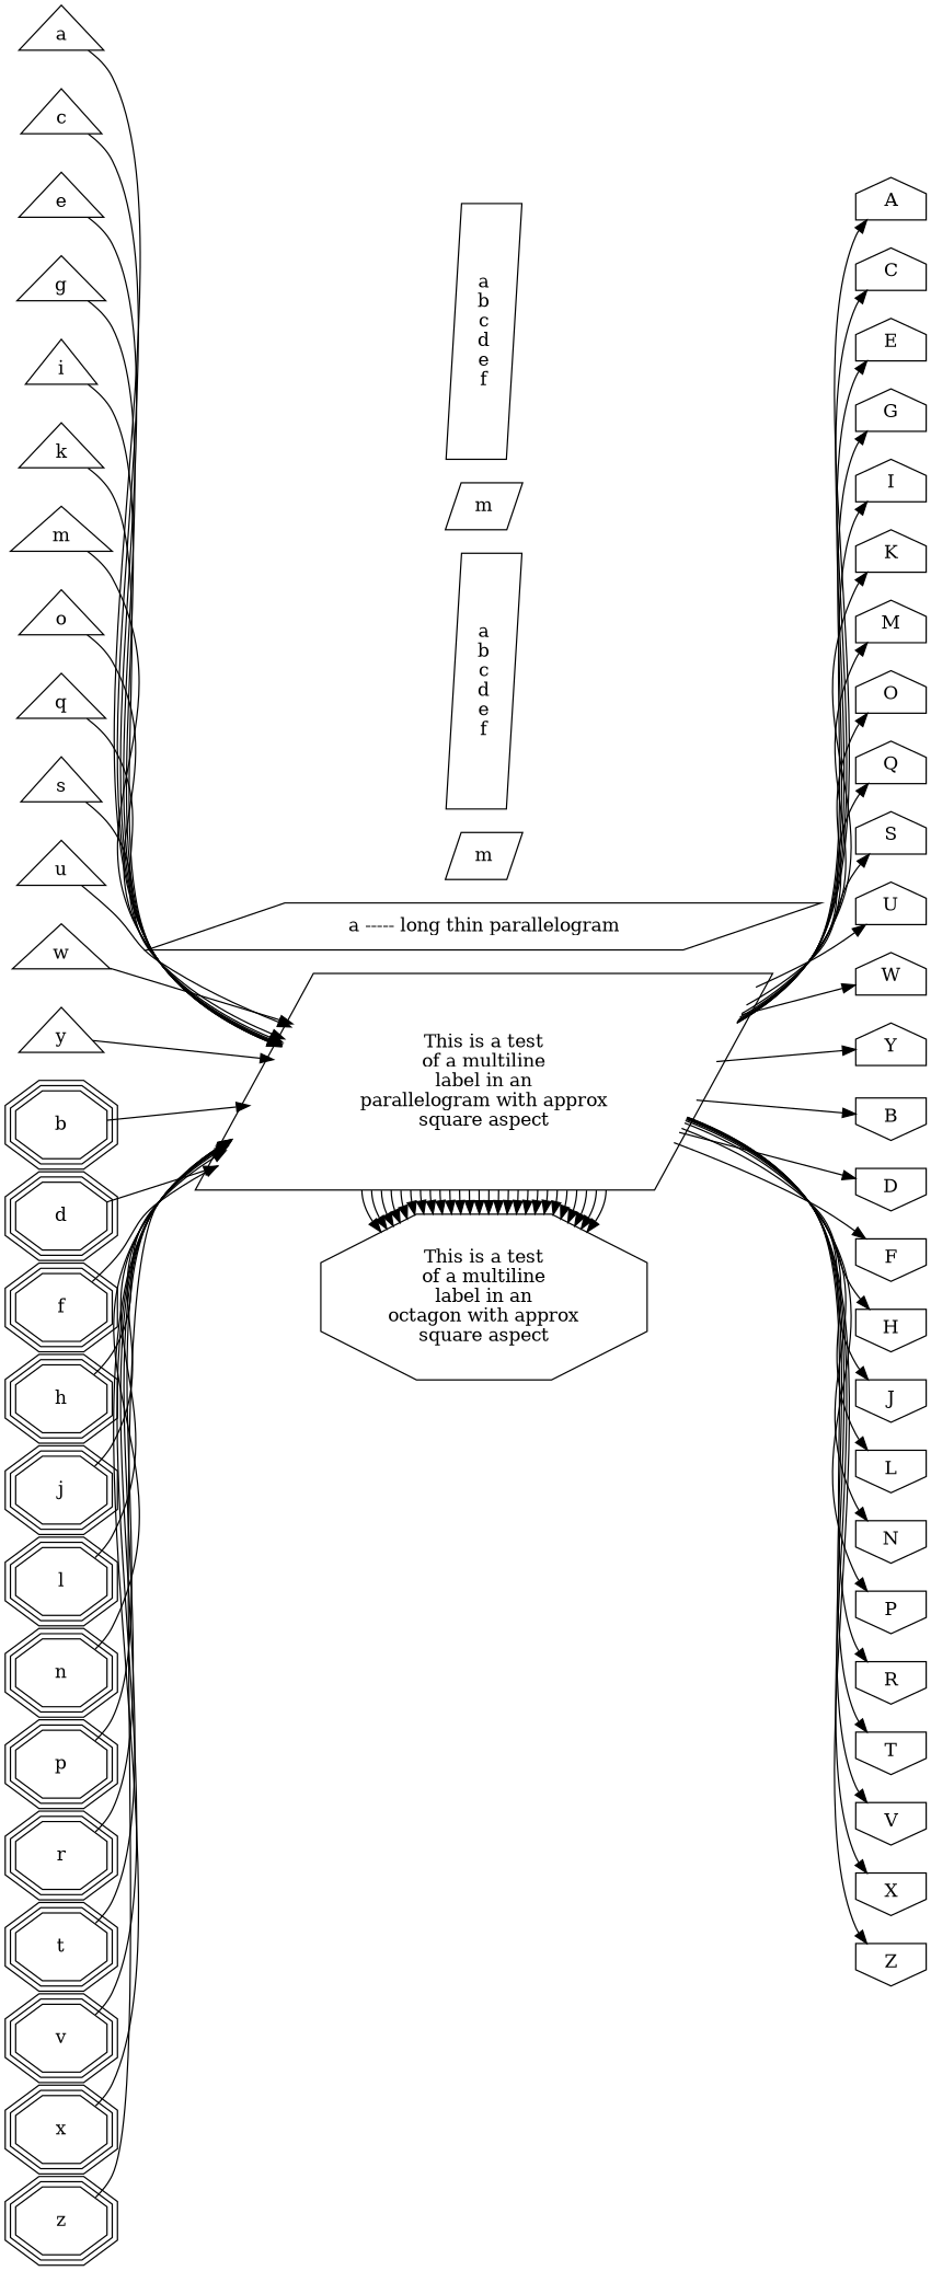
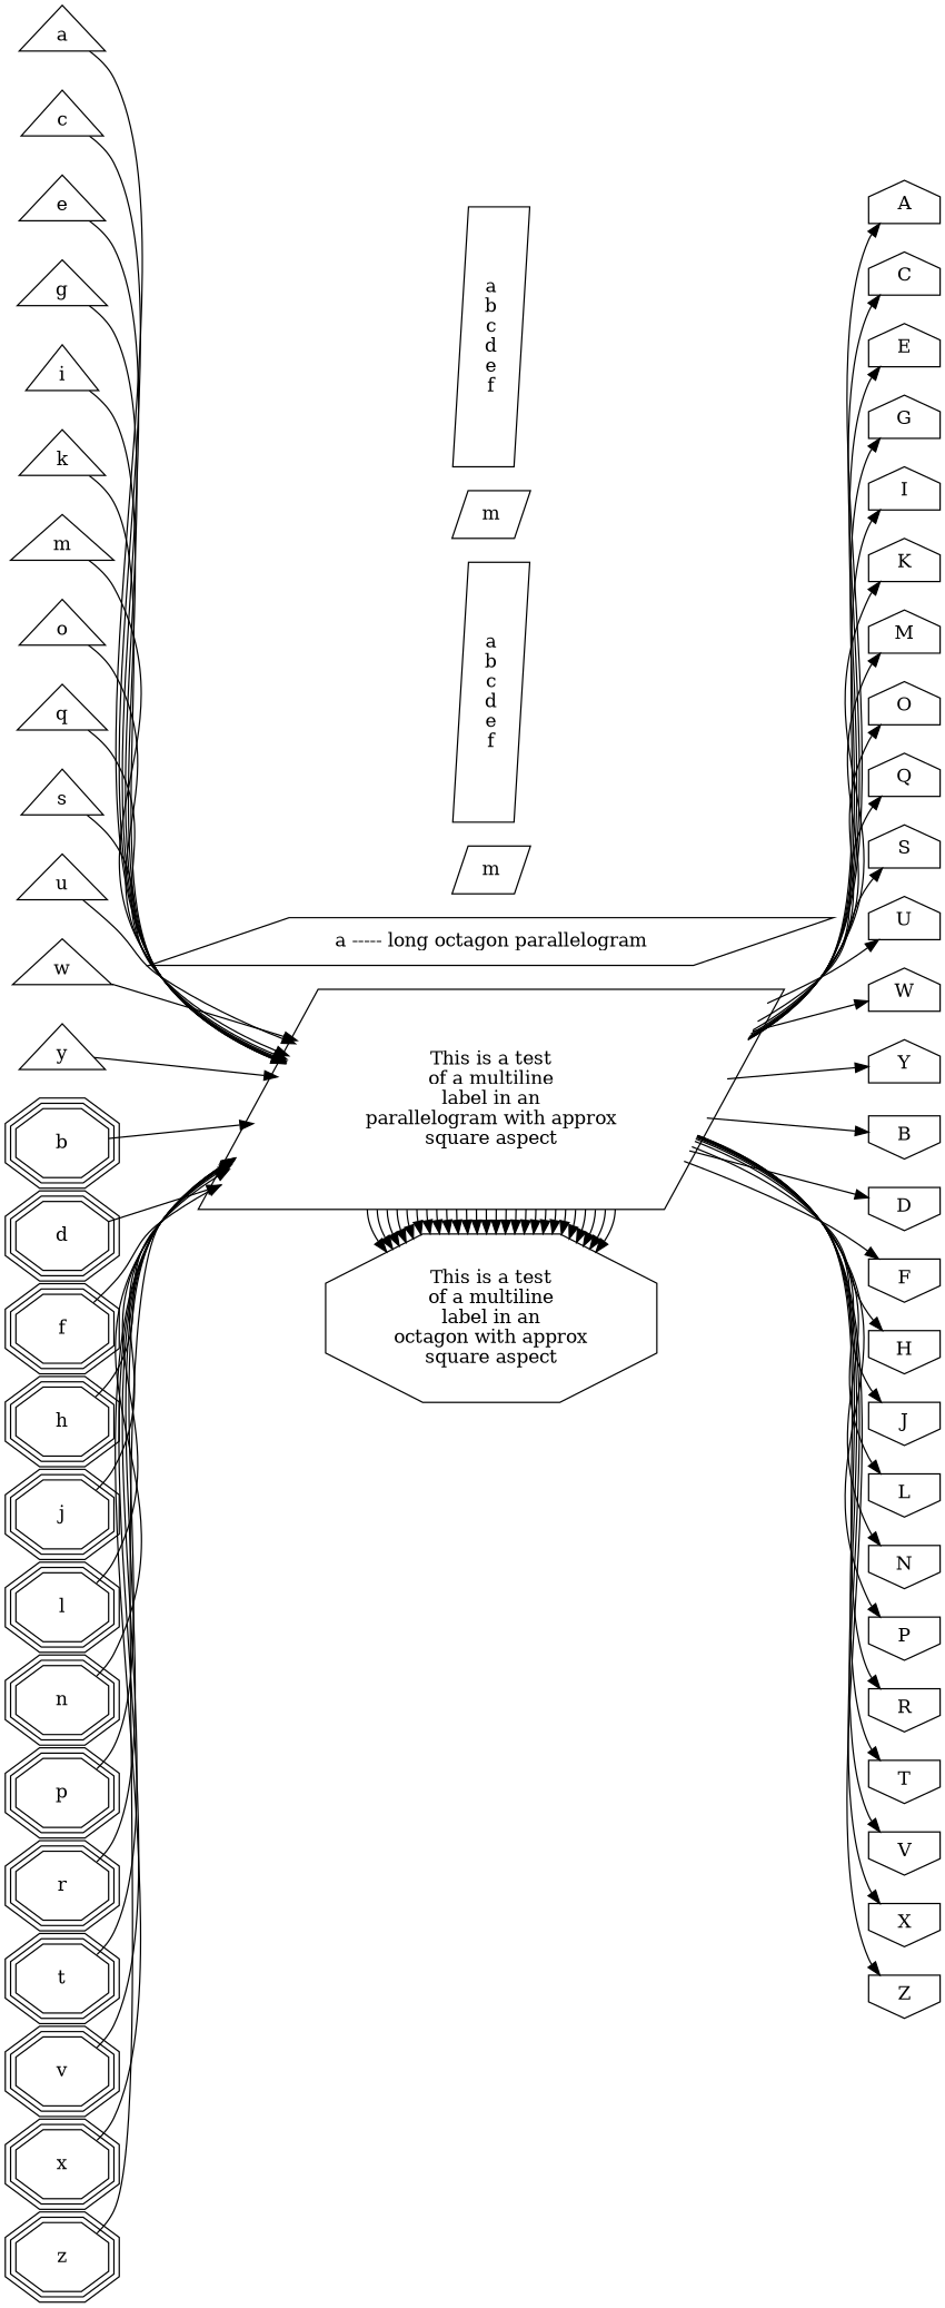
  digraph {
    rankdir=LR
    node [shape=house]
    A
    C
    E
    G
    I
    K
    M
    O
    Q
    S
    U
    W
    Y
    B [shape=invhouse]
    D [shape=invhouse]
    F [shape=invhouse]
    H [shape=invhouse]
    J [shape=invhouse]
    L [shape=invhouse]
    N [shape=invhouse]
    P [shape=invhouse]
    R [shape=invhouse]
    T [shape=invhouse]
    V [shape=invhouse]
    X [shape=invhouse]
    Z [shape=invhouse]
    n27 [label="This is a test\nof a multiline\nlabel in an\nparallelogram with approx\nsquare aspect" shape=parallelogram]
-   "a ----- long thin parallelogram" [shape=parallelogram]
+   "a ----- long thin parallelogram" [shape=parallelogram label="a ----- long octagon parallelogram"]
    n29 [label=m shape=parallelogram]
    n30 [label="a\nb\nc\nd\ne\nf" shape=parallelogram]
    n31 [label="This is a test\nof a multiline\nlabel in an\noctagon with approx\nsquare aspect" shape=octagon]
    n32 [label=m shape=parallelogram]
    n33 [label="a\nb\nc\nd\ne\nf" shape=parallelogram]
    a [shape=triangle]
    c [shape=triangle]
    e [shape=triangle]
    g [shape=triangle]
    i [shape=triangle]
    k [shape=triangle]
    m [shape=triangle]
    o [shape=triangle]
    q [shape=triangle]
    s [shape=triangle]
    u [shape=triangle]
    w [shape=triangle]
    y [shape=triangle]
    b [shape=tripleoctagon]
    d [shape=tripleoctagon]
    f [shape=tripleoctagon]
    h [shape=tripleoctagon]
    j [shape=tripleoctagon]
    l [shape=tripleoctagon]
    n [shape=tripleoctagon]
    p [shape=tripleoctagon]
    r [shape=tripleoctagon]
    t [shape=tripleoctagon]
    v [shape=tripleoctagon]
    x [shape=tripleoctagon]
    z [shape=tripleoctagon]
    subgraph sub_1 {
      rank=same
      A
      C
      E
      G
      I
      K
      M
      O
      Q
      S
      U
      W
      Y
      B
      D
      F
      H
      J
      L
      N
      P
      R
      T
      V
      X
      Z
    }
    subgraph sub_2 {
      ordering=out
      rank=same
      n27
      "a ----- long thin parallelogram"
      n29
      n30
      n31
      n32
      n33
    }
    subgraph sub_3 {
      rank=same
      a
      c
      e
      g
      i
      k
      m
      o
      q
      s
      u
      w
      y
      b
      d
      f
      h
      j
      l
      n
      p
      r
      t
      v
      x
      z
    }
    n27 -> A
    n27 -> C
    n27 -> E
    n27 -> G
    n27 -> I
    n27 -> K
    n27 -> M
    n27 -> O
    n27 -> Q
    n27 -> S
    n27 -> U
    n27 -> W
    n27 -> Y
    n27 -> B
    n27 -> D
    n27 -> F
    n27 -> H
    n27 -> J
    n27 -> L
    n27 -> N
    n27 -> P
    n27 -> R
    n27 -> T
    n27 -> V
    n27 -> X
    n27 -> Z
    n27 -> n31
    n27 -> n31
    n27 -> n31
    n27 -> n31
    n27 -> n31
    n27 -> n31
    n27 -> n31
    n27 -> n31
    n27 -> n31
    n27 -> n31
    n27 -> n31
    n27 -> n31
    n27 -> n31
    n27 -> n31
    n27 -> n31
    n27 -> n31
    n27 -> n31
    n27 -> n31
    n27 -> n31
    n27 -> n31
    n27 -> n31
    n27 -> n31
    n27 -> n31
    n27 -> n31
    n27 -> n31
    n27 -> n31
    a -> n27
    c -> n27
    e -> n27
    g -> n27
    i -> n27
    k -> n27
    m -> n27
    o -> n27
    q -> n27
    s -> n27
    u -> n27
    w -> n27
    y -> n27
    b -> n27
    d -> n27
    f -> n27
    h -> n27
    j -> n27
    l -> n27
    n -> n27
    p -> n27
    r -> n27
    t -> n27
    v -> n27
    x -> n27
    z -> n27
  }
